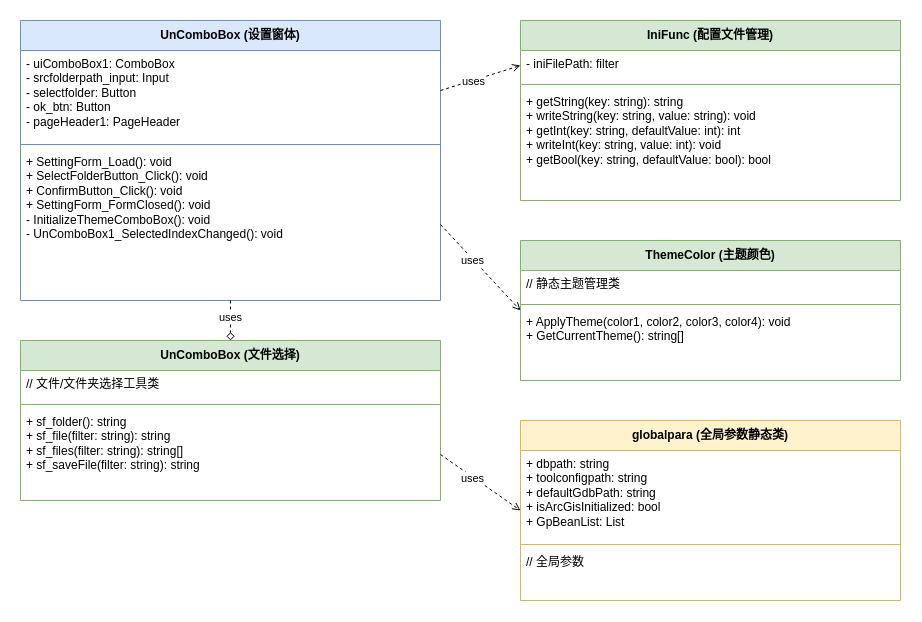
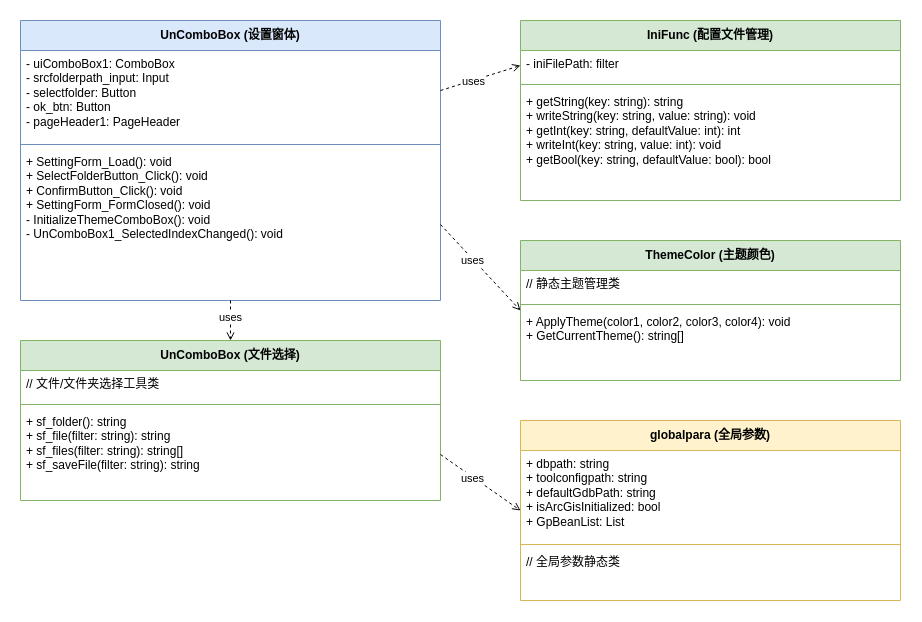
  <mxCell id="0" />
  <mxCell id="1" parent="0" />
  <mxCell id="2" value="&lt;b&gt;UnComboBox (设置窗体)&lt;/b&gt;" style="swimlane;fontStyle=0;childLayout=stackLayout;horizontal=1;startSize=30;horizontalStack=0;resizeParent=1;resizeParentMax=0;resizeLast=0;collapsible=1;marginBottom=0;whiteSpace=wrap;html=1;fillColor=#dae8fc;strokeColor=#6c8ebf;" vertex="1" parent="1"><mxGeometry x="20" y="20" width="420" height="280" as="geometry" /></mxCell>
  <mxCell id="3" value="- uiComboBox1: ComboBox&#10;- srcfolderpath_input: Input&#10;- selectfolder: Button&#10;- ok_btn: Button&#10;- pageHeader1: PageHeader" style="text;strokeColor=none;fillColor=none;align=left;verticalAlign=top;spacingLeft=4;spacingRight=4;overflow=hidden;rotatable=0;points=[[0,0.5],[1,0.5]];portConstraint=eastwest;whiteSpace=wrap;html=1;" vertex="1" parent="2"><mxGeometry y="30" width="420" height="90" as="geometry" /></mxCell>
  <mxCell id="4" value="" style="line;strokeWidth=1;fillColor=none;align=left;verticalAlign=middle;spacingTop=-1;spacingLeft=3;spacingRight=3;rotatable=0;labelPosition=right;points=[];portConstraint=eastwest;strokeColor=inherit;" vertex="1" parent="2"><mxGeometry y="120" width="420" height="8" as="geometry" /></mxCell>
  <mxCell id="5" value="+ SettingForm_Load(): void&#10;+ SelectFolderButton_Click(): void&#10;+ ConfirmButton_Click(): void&#10;+ SettingForm_FormClosed(): void&#10;- InitializeThemeComboBox(): void&#10;- UnComboBox1_SelectedIndexChanged(): void" style="text;strokeColor=none;fillColor=none;align=left;verticalAlign=top;spacingLeft=4;spacingRight=4;overflow=hidden;rotatable=0;points=[[0,0.5],[1,0.5]];portConstraint=eastwest;whiteSpace=wrap;html=1;" vertex="1" parent="2"><mxGeometry y="128" width="420" height="152" as="geometry" /></mxCell>
  <mxCell id="6" value="&lt;b&gt;IniFunc (配置文件管理)&lt;/b&gt;" style="swimlane;fontStyle=0;childLayout=stackLayout;horizontal=1;startSize=30;horizontalStack=0;resizeParent=1;resizeParentMax=0;resizeLast=0;collapsible=1;marginBottom=0;whiteSpace=wrap;html=1;fillColor=#d5e8d4;strokeColor=#82b366;" vertex="1" parent="1"><mxGeometry x="520" y="20" width="380" height="180" as="geometry" /></mxCell>
  <mxCell id="7" value="- iniFilePath: filter" style="text;strokeColor=none;fillColor=none;align=left;verticalAlign=top;spacingLeft=4;spacingRight=4;overflow=hidden;rotatable=0;points=[[0,0.5],[1,0.5]];portConstraint=eastwest;whiteSpace=wrap;html=1;" vertex="1" parent="6"><mxGeometry y="30" width="380" height="30" as="geometry" /></mxCell>
  <mxCell id="8" value="" style="line;strokeWidth=1;fillColor=none;align=left;verticalAlign=middle;spacingTop=-1;spacingLeft=3;spacingRight=3;rotatable=0;labelPosition=right;points=[];portConstraint=eastwest;strokeColor=inherit;" vertex="1" parent="6"><mxGeometry y="60" width="380" height="8" as="geometry" /></mxCell>
  <mxCell id="9" value="+ getString(key: string): string&#10;+ writeString(key: string, value: string): void&#10;+ getInt(key: string, defaultValue: int): int&#10;+ writeInt(key: string, value: int): void&#10;+ getBool(key: string, defaultValue: bool): bool" style="text;strokeColor=none;fillColor=none;align=left;verticalAlign=top;spacingLeft=4;spacingRight=4;overflow=hidden;rotatable=0;points=[[0,0.5],[1,0.5]];portConstraint=eastwest;whiteSpace=wrap;html=1;" vertex="1" parent="6"><mxGeometry y="68" width="380" height="112" as="geometry" /></mxCell>
  <mxCell id="10" value="&lt;b&gt;ThemeColor (主题颜色)&lt;/b&gt;" style="swimlane;fontStyle=0;childLayout=stackLayout;horizontal=1;startSize=30;horizontalStack=0;resizeParent=1;resizeParentMax=0;resizeLast=0;collapsible=1;marginBottom=0;whiteSpace=wrap;html=1;fillColor=#d5e8d4;strokeColor=#82b366;" vertex="1" parent="1"><mxGeometry x="520" y="240" width="380" height="140" as="geometry" /></mxCell>
  <mxCell id="11" value="// 静态主题管理类" style="text;strokeColor=none;fillColor=none;align=left;verticalAlign=top;spacingLeft=4;spacingRight=4;overflow=hidden;rotatable=0;points=[[0,0.5],[1,0.5]];portConstraint=eastwest;whiteSpace=wrap;html=1;" vertex="1" parent="10"><mxGeometry y="30" width="380" height="30" as="geometry" /></mxCell>
  <mxCell id="12" value="" style="line;strokeWidth=1;fillColor=none;align=left;verticalAlign=middle;spacingTop=-1;spacingLeft=3;spacingRight=3;rotatable=0;labelPosition=right;points=[];portConstraint=eastwest;strokeColor=inherit;" vertex="1" parent="10"><mxGeometry y="60" width="380" height="8" as="geometry" /></mxCell>
  <mxCell id="13" value="+ ApplyTheme(color1, color2, color3, color4): void&#10;+ GetCurrentTheme(): string[]" style="text;strokeColor=none;fillColor=none;align=left;verticalAlign=top;spacingLeft=4;spacingRight=4;overflow=hidden;rotatable=0;points=[[0,0.5],[1,0.5]];portConstraint=eastwest;whiteSpace=wrap;html=1;" vertex="1" parent="10"><mxGeometry y="68" width="380" height="72" as="geometry" /></mxCell>
  <mxCell id="14" value="&lt;b&gt;UnComboBox (文件选择)&lt;/b&gt;" style="swimlane;fontStyle=0;childLayout=stackLayout;horizontal=1;startSize=30;horizontalStack=0;resizeParent=1;resizeParentMax=0;resizeLast=0;collapsible=1;marginBottom=0;whiteSpace=wrap;html=1;fillColor=#d5e8d4;strokeColor=#82b366;" vertex="1" parent="1"><mxGeometry x="20" y="340" width="420" height="160" as="geometry" /></mxCell>
  <mxCell id="15" value="// 文件/文件夹选择工具类" style="text;strokeColor=none;fillColor=none;align=left;verticalAlign=top;spacingLeft=4;spacingRight=4;overflow=hidden;rotatable=0;points=[[0,0.5],[1,0.5]];portConstraint=eastwest;whiteSpace=wrap;html=1;" vertex="1" parent="14"><mxGeometry y="30" width="420" height="30" as="geometry" /></mxCell>
  <mxCell id="16" value="" style="line;strokeWidth=1;fillColor=none;align=left;verticalAlign=middle;spacingTop=-1;spacingLeft=3;spacingRight=3;rotatable=0;labelPosition=right;points=[];portConstraint=eastwest;strokeColor=inherit;" vertex="1" parent="14"><mxGeometry y="60" width="420" height="8" as="geometry" /></mxCell>
  <mxCell id="17" value="+ sf_folder(): string&#10;+ sf_file(filter: string): string&#10;+ sf_files(filter: string): string[]&#10;+ sf_saveFile(filter: string): string" style="text;strokeColor=none;fillColor=none;align=left;verticalAlign=top;spacingLeft=4;spacingRight=4;overflow=hidden;rotatable=0;points=[[0,0.5],[1,0.5]];portConstraint=eastwest;whiteSpace=wrap;html=1;" vertex="1" parent="14"><mxGeometry y="68" width="420" height="92" as="geometry" /></mxCell>
- <mxCell id="18" value="&lt;b&gt;globalpara (全局参数静态类)&lt;/b&gt;" style="swimlane;fontStyle=0;childLayout=stackLayout;horizontal=1;startSize=30;horizontalStack=0;resizeParent=1;resizeParentMax=0;resizeLast=0;collapsible=1;marginBottom=0;whiteSpace=wrap;html=1;fillColor=#fff2cc;strokeColor=#d6b656;" vertex="1" parent="1"><mxGeometry x="520" y="420" width="380" height="180" as="geometry" /></mxCell>
+ <mxCell id="18" value="&lt;b&gt;globalpara (全局参数)&lt;/b&gt;" style="swimlane;fontStyle=0;childLayout=stackLayout;horizontal=1;startSize=30;horizontalStack=0;resizeParent=1;resizeParentMax=0;resizeLast=0;collapsible=1;marginBottom=0;whiteSpace=wrap;html=1;fillColor=#fff2cc;strokeColor=#d6b656;" vertex="1" parent="1"><mxGeometry x="520" y="420" width="380" height="180" as="geometry" /></mxCell>
  <mxCell id="19" value="+ dbpath: string&#10;+ toolconfigpath: string&#10;+ defaultGdbPath: string&#10;+ isArcGisInitialized: bool&#10;+ GpBeanList: List&lt;GpBean&gt;" style="text;strokeColor=none;fillColor=none;align=left;verticalAlign=top;spacingLeft=4;spacingRight=4;overflow=hidden;rotatable=0;points=[[0,0.5],[1,0.5]];portConstraint=eastwest;whiteSpace=wrap;html=1;" vertex="1" parent="18"><mxGeometry y="30" width="380" height="90" as="geometry" /></mxCell>
  <mxCell id="20" value="" style="line;strokeWidth=1;fillColor=none;align=left;verticalAlign=middle;spacingTop=-1;spacingLeft=3;spacingRight=3;rotatable=0;labelPosition=right;points=[];portConstraint=eastwest;strokeColor=inherit;" vertex="1" parent="18"><mxGeometry y="120" width="380" height="8" as="geometry" /></mxCell>
- <mxCell id="21" value="// 全局参数" style="text;strokeColor=none;fillColor=none;align=left;verticalAlign=top;spacingLeft=4;spacingRight=4;overflow=hidden;rotatable=0;points=[[0,0.5],[1,0.5]];portConstraint=eastwest;whiteSpace=wrap;html=1;" vertex="1" parent="18"><mxGeometry y="128" width="380" height="52" as="geometry" /></mxCell>
+ <mxCell id="21" value="// 全局参数静态类" style="text;strokeColor=none;fillColor=none;align=left;verticalAlign=top;spacingLeft=4;spacingRight=4;overflow=hidden;rotatable=0;points=[[0,0.5],[1,0.5]];portConstraint=eastwest;whiteSpace=wrap;html=1;" vertex="1" parent="18"><mxGeometry y="128" width="380" height="52" as="geometry" /></mxCell>
  <mxCell id="22" value="" style="endArrow=open;endFill=0;dashed=1;html=1;rounded=0;exitX=1;exitY=0.25;exitDx=0;exitDy=0;entryX=0;entryY=0.25;entryDx=0;entryDy=0;" edge="1" parent="1" source="2" target="6"><mxGeometry width="50" height="50" relative="1" as="geometry"><mxPoint x="540" y="360" as="sourcePoint" /><mxPoint x="590" y="310" as="targetPoint" /></mxGeometry></mxCell>
  <mxCell id="23" value="uses" style="edgeLabel;html=1;align=center;verticalAlign=middle;resizable=0;points=[];" vertex="1" connectable="0" parent="22"><mxGeometry x="-0.2" y="-1" relative="1" as="geometry"><mxPoint as="offset" /></mxGeometry></mxCell>
  <mxCell id="24" value="" style="endArrow=open;endFill=0;dashed=1;html=1;rounded=0;exitX=1;exitY=0.5;exitDx=0;exitDy=0;entryX=0;entryY=0.5;entryDx=0;entryDy=0;" edge="1" parent="1" source="5" target="10"><mxGeometry width="50" height="50" relative="1" as="geometry"><mxPoint x="540" y="360" as="sourcePoint" /><mxPoint x="590" y="310" as="targetPoint" /></mxGeometry></mxCell>
  <mxCell id="25" value="uses" style="edgeLabel;html=1;align=center;verticalAlign=middle;resizable=0;points=[];" vertex="1" connectable="0" parent="24"><mxGeometry x="-0.2" y="-1" relative="1" as="geometry"><mxPoint as="offset" /></mxGeometry></mxCell>
- <mxCell id="26" value="" style="endArrow=diamond;endFill=0;dashed=1;html=1;rounded=0;exitX=0.5;exitY=1;exitDx=0;exitDy=0;entryX=0.5;entryY=0;entryDx=0;entryDy=0;" edge="1" parent="1" source="2" target="14"><mxGeometry width="50" height="50" relative="1" as="geometry"><mxPoint x="240" y="410" as="sourcePoint" /><mxPoint x="290" y="360" as="targetPoint" /></mxGeometry></mxCell>
+ <mxCell id="26" value="" style="endArrow=open;endFill=0;dashed=1;html=1;rounded=0;exitX=0.5;exitY=1;exitDx=0;exitDy=0;entryX=0.5;entryY=0;entryDx=0;entryDy=0;" edge="1" parent="1" source="2" target="14"><mxGeometry width="50" height="50" relative="1" as="geometry"><mxPoint x="240" y="410" as="sourcePoint" /><mxPoint x="290" y="360" as="targetPoint" /></mxGeometry></mxCell>
  <mxCell id="27" value="uses" style="edgeLabel;html=1;align=center;verticalAlign=middle;resizable=0;points=[];" vertex="1" connectable="0" parent="26"><mxGeometry x="-0.2" y="-1" relative="1" as="geometry"><mxPoint as="offset" /></mxGeometry></mxCell>
  <mxCell id="28" value="" style="endArrow=open;endFill=0;dashed=1;html=1;rounded=0;exitX=1;exitY=0.5;exitDx=0;exitDy=0;entryX=0;entryY=0.5;entryDx=0;entryDy=0;" edge="1" parent="1" source="17" target="18"><mxGeometry width="50" height="50" relative="1" as="geometry"><mxPoint x="240" y="510" as="sourcePoint" /><mxPoint x="290" y="460" as="targetPoint" /></mxGeometry></mxCell>
  <mxCell id="29" value="uses" style="edgeLabel;html=1;align=center;verticalAlign=middle;resizable=0;points=[];" vertex="1" connectable="0" parent="28"><mxGeometry x="-0.2" y="-1" relative="1" as="geometry"><mxPoint as="offset" /></mxGeometry></mxCell>
